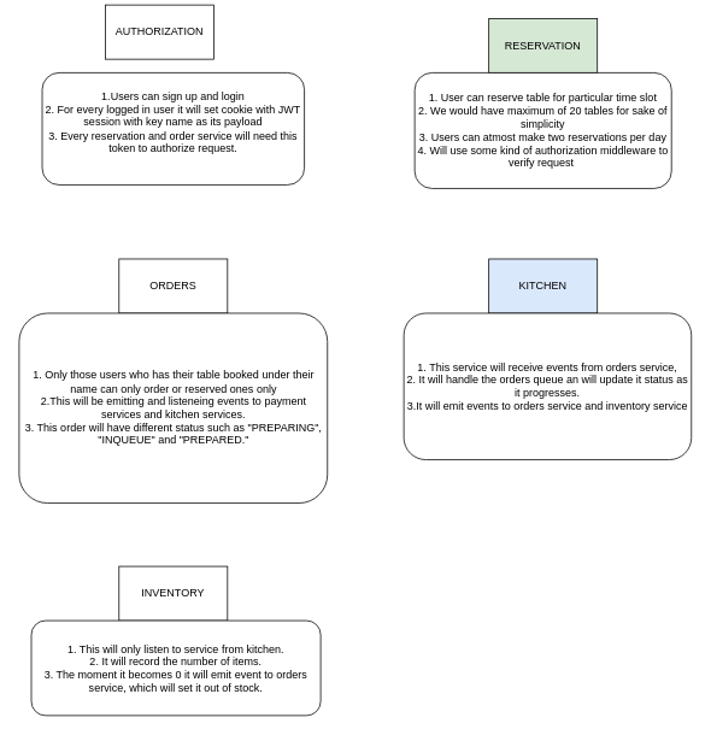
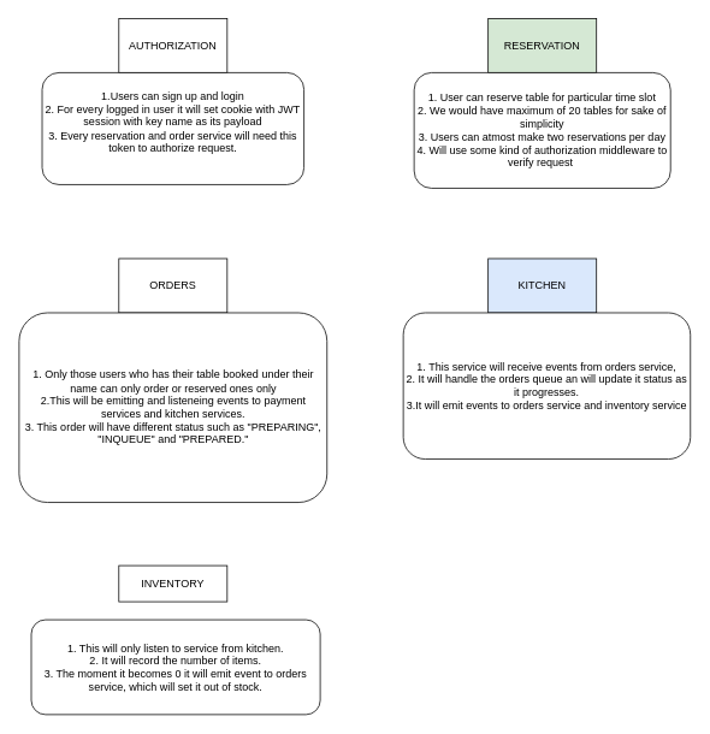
  <mxCell id="0" />
  <mxCell id="1" parent="0" />
- <mxCell id="2" value="AUTHORIZATION" style="whiteSpace=wrap;html=1;" vertex="1" parent="1"><mxGeometry x="116" y="5" width="120" height="60" as="geometry" /></mxCell>
+ <mxCell id="2" value="AUTHORIZATION" style="whiteSpace=wrap;html=1;" vertex="1" parent="1"><mxGeometry x="131" y="20" width="120" height="60" as="geometry" /></mxCell>
  <mxCell id="3" value="1.Users can sign up and login&lt;div&gt;2. For every logged in user it will set cookie with JWT session with key name as its payload&lt;/div&gt;&lt;div&gt;3. Every reservation and order service will need this token to authorize request.&lt;br&gt;&lt;div&gt;&lt;br&gt;&lt;/div&gt;&lt;/div&gt;" style="rounded=1;whiteSpace=wrap;html=1;" vertex="1" parent="1"><mxGeometry x="46" y="80" width="290" height="124" as="geometry" /></mxCell>
  <mxCell id="4" value="RESERVATION" style="rounded=0;whiteSpace=wrap;html=1;fillColor=#d5e8d4;" vertex="1" parent="1"><mxGeometry x="540" y="20" width="120" height="60" as="geometry" /></mxCell>
  <mxCell id="5" value="1. User can reserve table for particular time slot&lt;div&gt;2. We would have maximum of 20 tables for sake of simplicity&lt;/div&gt;&lt;div&gt;3. Users can atmost make two reservations per day&lt;/div&gt;&lt;div&gt;4. Will use some kind of authorization middleware to verify request&amp;nbsp;&lt;/div&gt;" style="rounded=1;whiteSpace=wrap;html=1;" vertex="1" parent="1"><mxGeometry x="458" y="80" width="284" height="128" as="geometry" /></mxCell>
  <mxCell id="6" value="ORDERS" style="rounded=0;whiteSpace=wrap;html=1;" vertex="1" parent="1"><mxGeometry x="131" y="286" width="120" height="60" as="geometry" /></mxCell>
  <mxCell id="7" value="1. Only those users who has their table booked under their name can only order or reserved ones only&lt;div&gt;2.This will be emitting and listeneing events to payment services and kitchen services.&lt;/div&gt;&lt;div&gt;3. This order will have different status such as &quot;PREPARING&quot;, &quot;INQUEUE&quot; and &quot;PREPARED.&quot;&lt;/div&gt;" style="rounded=1;whiteSpace=wrap;html=1;" vertex="1" parent="1"><mxGeometry x="20.5" y="346" width="341" height="210" as="geometry" /></mxCell>
  <mxCell id="8" value="KITCHEN" style="rounded=0;whiteSpace=wrap;html=1;fillColor=#dae8fc;" vertex="1" parent="1"><mxGeometry x="540" y="286" width="120" height="60" as="geometry" /></mxCell>
  <mxCell id="9" value="1. This service will receive events from orders service,&lt;div&gt;2. It will handle the orders queue an will update it status as it progresses.&lt;/div&gt;&lt;div&gt;3.It will emit events to orders service and inventory service&lt;/div&gt;" style="rounded=1;whiteSpace=wrap;html=1;" vertex="1" parent="1"><mxGeometry x="446" y="346" width="318" height="162" as="geometry" /></mxCell>
- <mxCell id="10" value="INVENTORY" style="rounded=0;whiteSpace=wrap;html=1;" vertex="1" parent="1"><mxGeometry x="131" y="626" width="120" height="60" as="geometry" /></mxCell>
+ <mxCell id="10" value="INVENTORY" style="rounded=0;whiteSpace=wrap;html=1;" vertex="1" parent="1"><mxGeometry x="131" y="626" width="120" height="40" as="geometry" /></mxCell>
  <mxCell id="11" value="1. This will only listen to service from kitchen.&lt;div&gt;2. It will record the number of items.&lt;/div&gt;&lt;div&gt;3. The moment it becomes 0 it will emit event to orders service, which will set it out of stock.&lt;/div&gt;" style="rounded=1;whiteSpace=wrap;html=1;" vertex="1" parent="1"><mxGeometry x="34" y="686" width="320" height="105" as="geometry" /></mxCell>
